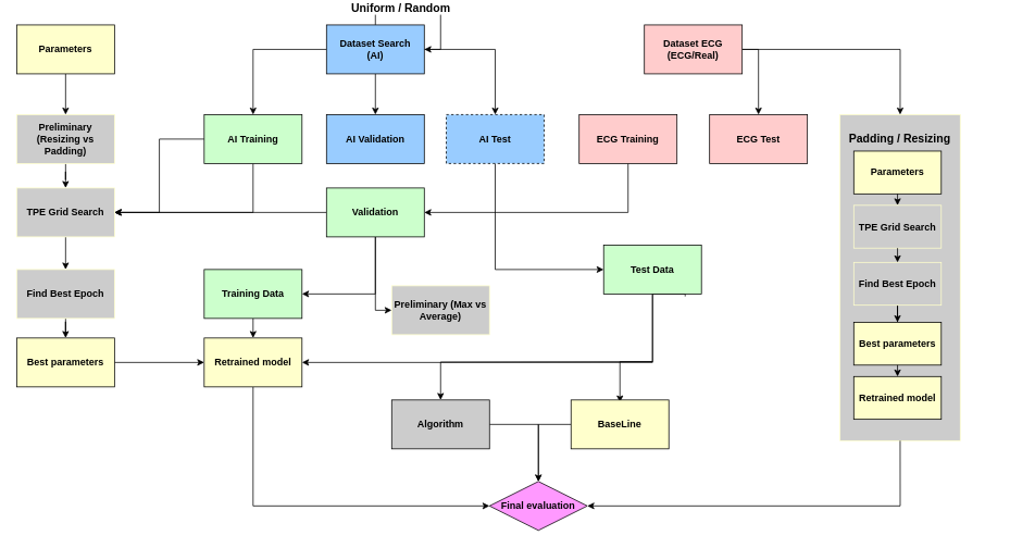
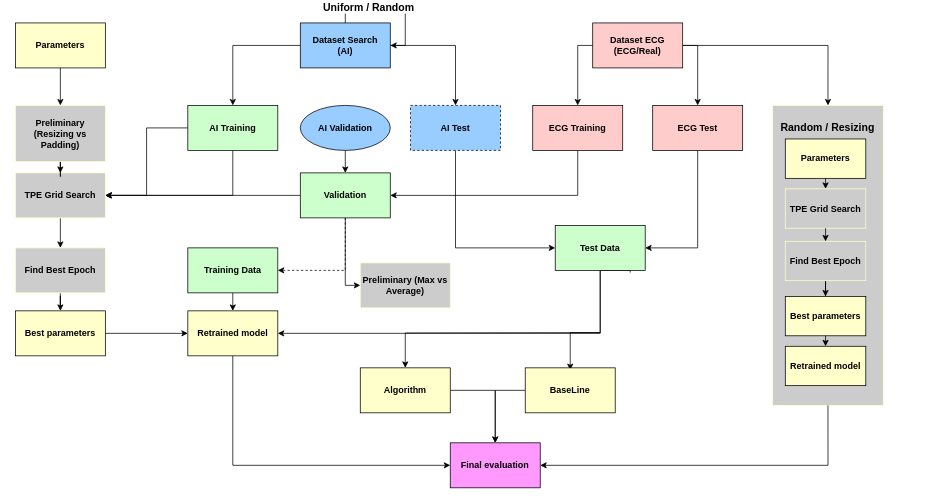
  <mxCell id="0" />
  <mxCell id="1" parent="0" />
  <mxCell id="2" style="edgeStyle=orthogonalEdgeStyle;rounded=0;orthogonalLoop=1;jettySize=auto;html=1;entryX=0.5;entryY=0;entryDx=0;entryDy=0;" parent="1" source="5" target="12" edge="1"><mxGeometry relative="1" as="geometry" /></mxCell>
- <mxCell id="3" style="edgeStyle=orthogonalEdgeStyle;rounded=0;orthogonalLoop=1;jettySize=auto;html=1;exitX=0.5;exitY=1;exitDx=0;exitDy=0;entryX=0.5;entryY=0;entryDx=0;entryDy=0;" parent="1" source="5" target="14" edge="1"><mxGeometry relative="1" as="geometry" /></mxCell>
  <mxCell id="4" style="edgeStyle=orthogonalEdgeStyle;rounded=0;orthogonalLoop=1;jettySize=auto;html=1;exitX=1;exitY=0.5;exitDx=0;exitDy=0;entryX=0.5;entryY=0;entryDx=0;entryDy=0;" parent="1" source="5" target="16" edge="1"><mxGeometry relative="1" as="geometry" /></mxCell>
  <mxCell id="5" value="&lt;div&gt;&lt;b&gt;Dataset Search &lt;br&gt;&lt;/b&gt;&lt;/div&gt;&lt;div&gt;&lt;b&gt;(AI)&lt;/b&gt;&lt;/div&gt;" style="rounded=0;whiteSpace=wrap;html=1;fillColor=#99CCFF;" parent="1" vertex="1"><mxGeometry x="400" y="20" width="120" height="60" as="geometry" /></mxCell>
+ <mxCell id="6" style="edgeStyle=orthogonalEdgeStyle;rounded=0;orthogonalLoop=1;jettySize=auto;html=1;exitX=0;exitY=0.5;exitDx=0;exitDy=0;entryX=0.5;entryY=0;entryDx=0;entryDy=0;" parent="1" source="9" target="18" edge="1"><mxGeometry relative="1" as="geometry" /></mxCell>
  <mxCell id="7" style="edgeStyle=orthogonalEdgeStyle;rounded=0;orthogonalLoop=1;jettySize=auto;html=1;exitX=1;exitY=0.5;exitDx=0;exitDy=0;entryX=0.5;entryY=0;entryDx=0;entryDy=0;" parent="1" source="9" target="20" edge="1"><mxGeometry relative="1" as="geometry" /></mxCell>
  <mxCell id="8" style="edgeStyle=orthogonalEdgeStyle;rounded=0;orthogonalLoop=1;jettySize=auto;html=1;exitX=1;exitY=0.5;exitDx=0;exitDy=0;entryX=0.5;entryY=0;entryDx=0;entryDy=0;" parent="1" source="9" target="45" edge="1"><mxGeometry relative="1" as="geometry"><mxPoint x="1120" y="120" as="targetPoint" /></mxGeometry></mxCell>
  <mxCell id="9" value="&lt;b&gt;Dataset ECG (ECG/Real)&lt;/b&gt;" style="rounded=0;whiteSpace=wrap;html=1;fillColor=#FFCCCC;" parent="1" vertex="1"><mxGeometry x="790" y="20" width="120" height="60" as="geometry" /></mxCell>
  <mxCell id="10" style="edgeStyle=orthogonalEdgeStyle;rounded=0;orthogonalLoop=1;jettySize=auto;html=1;exitX=0.5;exitY=1;exitDx=0;exitDy=0;entryX=1;entryY=0.5;entryDx=0;entryDy=0;" parent="1" source="12" target="24" edge="1"><mxGeometry relative="1" as="geometry" /></mxCell>
  <mxCell id="11" style="edgeStyle=orthogonalEdgeStyle;rounded=0;orthogonalLoop=1;jettySize=auto;html=1;exitX=0;exitY=0.5;exitDx=0;exitDy=0;entryX=1;entryY=0.5;entryDx=0;entryDy=0;" parent="1" source="12" target="24" edge="1"><mxGeometry relative="1" as="geometry" /></mxCell>
  <mxCell id="12" value="&lt;b&gt;AI Training&lt;/b&gt;" style="rounded=0;whiteSpace=wrap;html=1;fillColor=#ccffcc;" parent="1" vertex="1"><mxGeometry x="250" y="130" width="120" height="60" as="geometry" /></mxCell>
- <mxCell id="14" value="&lt;b&gt;AI Validation&lt;/b&gt;" style="rounded=0;whiteSpace=wrap;html=1;fillColor=#99CCFF;" parent="1" vertex="1"><mxGeometry x="400" y="130" width="120" height="60" as="geometry" /></mxCell>
+ <mxCell id="13" style="edgeStyle=orthogonalEdgeStyle;rounded=0;orthogonalLoop=1;jettySize=auto;html=1;exitX=0.5;exitY=1;exitDx=0;exitDy=0;entryX=0.5;entryY=0;entryDx=0;entryDy=0;" parent="1" source="14" target="33" edge="1"><mxGeometry relative="1" as="geometry" /></mxCell>
+ <mxCell id="14" value="&lt;b&gt;AI Validation&lt;/b&gt;" style="ellipse;whiteSpace=wrap;html=1;fillColor=#99CCFF;" parent="1" vertex="1"><mxGeometry x="400" y="130" width="120" height="60" as="geometry" /></mxCell>
  <mxCell id="15" style="edgeStyle=orthogonalEdgeStyle;rounded=0;orthogonalLoop=1;jettySize=auto;html=1;exitX=0.5;exitY=1;exitDx=0;exitDy=0;entryX=0;entryY=0.5;entryDx=0;entryDy=0;" parent="1" source="16" target="39" edge="1"><mxGeometry relative="1" as="geometry" /></mxCell>
  <mxCell id="16" value="&lt;b&gt;AI Test&lt;/b&gt;" style="rounded=0;whiteSpace=wrap;html=1;fillColor=#99CCFF;dashed=1;" parent="1" vertex="1"><mxGeometry x="547" y="130" width="120" height="60" as="geometry" /></mxCell>
  <mxCell id="17" style="edgeStyle=orthogonalEdgeStyle;rounded=0;orthogonalLoop=1;jettySize=auto;html=1;exitX=0.5;exitY=1;exitDx=0;exitDy=0;entryX=1;entryY=0.5;entryDx=0;entryDy=0;" parent="1" source="18" target="33" edge="1"><mxGeometry relative="1" as="geometry" /></mxCell>
  <mxCell id="18" value="&lt;b&gt;ECG Training&lt;/b&gt;" style="rounded=0;whiteSpace=wrap;html=1;fillColor=#FFCCCC;" parent="1" vertex="1"><mxGeometry x="710" y="130" width="120" height="60" as="geometry" /></mxCell>
+ <mxCell id="19" style="edgeStyle=orthogonalEdgeStyle;rounded=0;orthogonalLoop=1;jettySize=auto;html=1;exitX=0.5;exitY=1;exitDx=0;exitDy=0;entryX=1;entryY=0.5;entryDx=0;entryDy=0;" parent="1" source="20" target="39" edge="1"><mxGeometry relative="1" as="geometry" /></mxCell>
  <mxCell id="20" value="&lt;b&gt;ECG Test&lt;/b&gt;" style="rounded=0;whiteSpace=wrap;html=1;fillColor=#FFCCCC;" parent="1" vertex="1"><mxGeometry x="870" y="130" width="120" height="60" as="geometry" /></mxCell>
  <mxCell id="21" style="edgeStyle=orthogonalEdgeStyle;rounded=0;orthogonalLoop=1;jettySize=auto;html=1;exitX=0.5;exitY=1;exitDx=0;exitDy=0;" parent="1" source="22" target="60" edge="1"><mxGeometry relative="1" as="geometry" /></mxCell>
  <mxCell id="22" value="&lt;b&gt;Parameters&lt;/b&gt;" style="rounded=0;whiteSpace=wrap;html=1;fillColor=#FFFFCC;" parent="1" vertex="1"><mxGeometry x="20" y="20" width="120" height="60" as="geometry" /></mxCell>
  <mxCell id="23" style="edgeStyle=orthogonalEdgeStyle;rounded=0;orthogonalLoop=1;jettySize=auto;html=1;exitX=0.5;exitY=1;exitDx=0;exitDy=0;entryX=0.5;entryY=0;entryDx=0;entryDy=0;" parent="1" source="24" target="43" edge="1"><mxGeometry relative="1" as="geometry" /></mxCell>
  <mxCell id="24" value="&lt;b&gt;TPE Grid Search&lt;/b&gt;" style="rounded=0;whiteSpace=wrap;html=1;strokeColor=#FFFFCC;fillColor=#CCCCCC;" parent="1" vertex="1"><mxGeometry x="20" y="220" width="120" height="60" as="geometry" /></mxCell>
  <mxCell id="25" style="edgeStyle=orthogonalEdgeStyle;rounded=0;orthogonalLoop=1;jettySize=auto;html=1;exitX=1;exitY=0.5;exitDx=0;exitDy=0;entryX=0;entryY=0.5;entryDx=0;entryDy=0;" parent="1" source="26" target="28" edge="1"><mxGeometry relative="1" as="geometry" /></mxCell>
  <mxCell id="26" value="&lt;b&gt;Best parameters&lt;/b&gt;" style="rounded=0;whiteSpace=wrap;html=1;fillColor=#FFFFCC;" parent="1" vertex="1"><mxGeometry x="20" y="404" width="120" height="60" as="geometry" /></mxCell>
  <mxCell id="27" style="edgeStyle=orthogonalEdgeStyle;rounded=0;orthogonalLoop=1;jettySize=auto;html=1;exitX=0.5;exitY=1;exitDx=0;exitDy=0;entryX=0;entryY=0.5;entryDx=0;entryDy=0;" parent="1" source="28" target="29" edge="1"><mxGeometry relative="1" as="geometry" /></mxCell>
  <mxCell id="28" value="&lt;b&gt;Retrained model&lt;/b&gt;" style="rounded=0;whiteSpace=wrap;html=1;fillColor=#FFFFCC;" parent="1" vertex="1"><mxGeometry x="250" y="404" width="120" height="60" as="geometry" /></mxCell>
- <mxCell id="29" value="&lt;b&gt;Final evaluation&lt;/b&gt;" style="rhombus;whiteSpace=wrap;html=1;fillColor=#FF99FF;" parent="1" vertex="1"><mxGeometry x="600" y="580" width="120" height="60" as="geometry" /></mxCell>
+ <mxCell id="29" value="&lt;b&gt;Final evaluation&lt;/b&gt;" style="rounded=0;whiteSpace=wrap;html=1;fillColor=#FF99FF;" parent="1" vertex="1"><mxGeometry x="600" y="580" width="120" height="60" as="geometry" /></mxCell>
  <mxCell id="30" style="edgeStyle=orthogonalEdgeStyle;rounded=0;orthogonalLoop=1;jettySize=auto;html=1;exitX=0;exitY=0.5;exitDx=0;exitDy=0;entryX=1;entryY=0.5;entryDx=0;entryDy=0;" parent="1" source="33" target="24" edge="1"><mxGeometry relative="1" as="geometry" /></mxCell>
- <mxCell id="31" style="edgeStyle=orthogonalEdgeStyle;rounded=0;orthogonalLoop=1;jettySize=auto;html=1;exitX=0.5;exitY=1;exitDx=0;exitDy=0;entryX=1;entryY=0.5;entryDx=0;entryDy=0;" parent="1" source="33" target="35" edge="1"><mxGeometry relative="1" as="geometry" /></mxCell>
+ <mxCell id="31" style="edgeStyle=orthogonalEdgeStyle;rounded=0;orthogonalLoop=1;jettySize=auto;html=1;exitX=0.5;exitY=1;exitDx=0;exitDy=0;entryX=1;entryY=0.5;entryDx=0;entryDy=0;dashed=1;" parent="1" source="33" target="35" edge="1"><mxGeometry relative="1" as="geometry" /></mxCell>
  <mxCell id="32" style="edgeStyle=orthogonalEdgeStyle;rounded=0;orthogonalLoop=1;jettySize=auto;html=1;exitX=0.5;exitY=1;exitDx=0;exitDy=0;entryX=0;entryY=0.5;entryDx=0;entryDy=0;" parent="1" source="33" target="61" edge="1"><mxGeometry relative="1" as="geometry" /></mxCell>
  <mxCell id="33" value="&lt;b&gt;Validation&lt;/b&gt;" style="rounded=0;whiteSpace=wrap;html=1;fillColor=#CCFFCC;" parent="1" vertex="1"><mxGeometry x="400" y="220" width="120" height="60" as="geometry" /></mxCell>
  <mxCell id="34" style="edgeStyle=orthogonalEdgeStyle;rounded=0;orthogonalLoop=1;jettySize=auto;html=1;exitX=0.5;exitY=1;exitDx=0;exitDy=0;entryX=0.5;entryY=0;entryDx=0;entryDy=0;" parent="1" source="35" target="28" edge="1"><mxGeometry relative="1" as="geometry" /></mxCell>
  <mxCell id="35" value="&lt;b&gt;Training Data&lt;br&gt;&lt;/b&gt;" style="rounded=0;whiteSpace=wrap;html=1;fillColor=#CCFFCC;" parent="1" vertex="1"><mxGeometry x="250" y="320" width="120" height="60" as="geometry" /></mxCell>
  <mxCell id="36" style="edgeStyle=orthogonalEdgeStyle;rounded=0;orthogonalLoop=1;jettySize=auto;html=1;exitX=0.5;exitY=1;exitDx=0;exitDy=0;entryX=1;entryY=0.5;entryDx=0;entryDy=0;" parent="1" source="39" target="28" edge="1"><mxGeometry relative="1" as="geometry" /></mxCell>
  <mxCell id="37" style="edgeStyle=orthogonalEdgeStyle;rounded=0;orthogonalLoop=1;jettySize=auto;html=1;exitX=0.5;exitY=1;exitDx=0;exitDy=0;entryX=0.5;entryY=0;entryDx=0;entryDy=0;" parent="1" edge="1"><mxGeometry relative="1" as="geometry"><mxPoint x="840" y="353" as="sourcePoint" /><mxPoint x="760" y="483" as="targetPoint" /><Array as="points"><mxPoint x="840" y="350" /><mxPoint x="800" y="350" /><mxPoint x="800" y="433" /><mxPoint x="760" y="433" /></Array></mxGeometry></mxCell>
  <mxCell id="38" style="edgeStyle=orthogonalEdgeStyle;rounded=0;orthogonalLoop=1;jettySize=auto;html=1;exitX=0.5;exitY=1;exitDx=0;exitDy=0;entryX=0.5;entryY=0;entryDx=0;entryDy=0;" parent="1" target="58" edge="1"><mxGeometry relative="1" as="geometry"><mxPoint x="800" y="433" as="sourcePoint" /><mxPoint x="540" y="563" as="targetPoint" /></mxGeometry></mxCell>
  <mxCell id="39" value="&lt;b&gt;Test Data&lt;/b&gt;" style="rounded=0;whiteSpace=wrap;html=1;fillColor=#CCFFCC;" parent="1" vertex="1"><mxGeometry x="740" y="290" width="120" height="60" as="geometry" /></mxCell>
  <mxCell id="40" style="edgeStyle=orthogonalEdgeStyle;rounded=0;orthogonalLoop=1;jettySize=auto;html=1;exitX=0.5;exitY=0;exitDx=0;exitDy=0;entryX=1;entryY=0.5;entryDx=0;entryDy=0;" parent="1" source="5" target="5" edge="1"><mxGeometry relative="1" as="geometry" /></mxCell>
  <mxCell id="41" value="&lt;b&gt;&lt;font style=&quot;font-size: 14px;&quot;&gt;Uniform / Random&lt;br&gt;&lt;/font&gt;&lt;/b&gt;" style="edgeLabel;html=1;align=center;verticalAlign=middle;resizable=0;points=[];" parent="40" vertex="1" connectable="0"><mxGeometry x="-0.412" y="2" relative="1" as="geometry"><mxPoint as="offset" /></mxGeometry></mxCell>
  <mxCell id="42" style="edgeStyle=orthogonalEdgeStyle;rounded=0;orthogonalLoop=1;jettySize=auto;html=1;exitX=0.5;exitY=1;exitDx=0;exitDy=0;" parent="1" source="43" target="26" edge="1"><mxGeometry relative="1" as="geometry" /></mxCell>
  <mxCell id="43" value="&lt;b&gt;Find Best Epoch&lt;br&gt;&lt;/b&gt;" style="rounded=0;whiteSpace=wrap;html=1;strokeColor=#FFFFCC;fillColor=#CCCCCC;" parent="1" vertex="1"><mxGeometry x="20" y="320" width="120" height="60" as="geometry" /></mxCell>
  <mxCell id="44" value="" style="group" parent="1" vertex="1" connectable="0"><mxGeometry x="1020" y="110" width="196.84" height="420" as="geometry" /></mxCell>
  <mxCell id="45" value="" style="rounded=0;whiteSpace=wrap;html=1;strokeColor=#FFFFCC;fillColor=#CCCCCC;" parent="44" vertex="1"><mxGeometry x="10.001" y="20" width="147.499" height="400" as="geometry" /></mxCell>
  <mxCell id="46" value="&lt;b&gt;Parameters&lt;/b&gt;" style="rounded=0;whiteSpace=wrap;html=1;fillColor=#FFFFCC;" parent="44" vertex="1"><mxGeometry x="26.842" y="64.75" width="107.368" height="52.5" as="geometry" /></mxCell>
  <mxCell id="47" value="&lt;b&gt;TPE Grid Search&lt;/b&gt;" style="rounded=0;whiteSpace=wrap;html=1;strokeColor=#FFFFCC;fillColor=#CCCCCC;" parent="44" vertex="1"><mxGeometry x="26.842" y="131.25" width="107.368" height="52.5" as="geometry" /></mxCell>
  <mxCell id="48" style="edgeStyle=orthogonalEdgeStyle;rounded=0;orthogonalLoop=1;jettySize=auto;html=1;exitX=0.5;exitY=1;exitDx=0;exitDy=0;entryX=0.5;entryY=0;entryDx=0;entryDy=0;" parent="44" source="46" target="47" edge="1"><mxGeometry relative="1" as="geometry" /></mxCell>
  <mxCell id="49" value="&lt;b&gt;Best parameters&lt;/b&gt;" style="rounded=0;whiteSpace=wrap;html=1;fillColor=#FFFFCC;" parent="44" vertex="1"><mxGeometry x="26.842" y="274.75" width="107.368" height="52.5" as="geometry" /></mxCell>
  <mxCell id="50" style="edgeStyle=orthogonalEdgeStyle;rounded=0;orthogonalLoop=1;jettySize=auto;html=1;exitX=0.5;exitY=1;exitDx=0;exitDy=0;" parent="44" source="51" target="49" edge="1"><mxGeometry relative="1" as="geometry" /></mxCell>
  <mxCell id="51" value="&lt;b&gt;Find Best Epoch&lt;br&gt;&lt;/b&gt;" style="rounded=0;whiteSpace=wrap;html=1;strokeColor=#FFFFCC;fillColor=#CCCCCC;" parent="44" vertex="1"><mxGeometry x="26.842" y="201.25" width="107.368" height="52.5" as="geometry" /></mxCell>
  <mxCell id="52" style="edgeStyle=orthogonalEdgeStyle;rounded=0;orthogonalLoop=1;jettySize=auto;html=1;exitX=0.5;exitY=1;exitDx=0;exitDy=0;entryX=0.5;entryY=0;entryDx=0;entryDy=0;" parent="44" source="47" target="51" edge="1"><mxGeometry relative="1" as="geometry" /></mxCell>
  <mxCell id="53" value="&lt;b&gt;Retrained model&lt;/b&gt;" style="rounded=0;whiteSpace=wrap;html=1;fillColor=#FFFFCC;" parent="44" vertex="1"><mxGeometry x="26.842" y="341.25" width="107.368" height="52.5" as="geometry" /></mxCell>
  <mxCell id="54" style="edgeStyle=orthogonalEdgeStyle;rounded=0;orthogonalLoop=1;jettySize=auto;html=1;exitX=0.5;exitY=1;exitDx=0;exitDy=0;entryX=0.5;entryY=0;entryDx=0;entryDy=0;" parent="44" source="49" target="53" edge="1"><mxGeometry relative="1" as="geometry" /></mxCell>
- <mxCell id="55" value="&lt;font style=&quot;font-size: 14px;&quot;&gt;&lt;b&gt;Padding / Resizing&lt;/b&gt;&lt;font&gt;&lt;b&gt;&lt;br&gt;&lt;/b&gt;&lt;/font&gt;&lt;/font&gt;" style="text;html=1;strokeColor=none;fillColor=none;align=center;verticalAlign=middle;whiteSpace=wrap;rounded=0;" parent="44" vertex="1"><mxGeometry x="17.17" y="34.75" width="133.16" height="30" as="geometry" /></mxCell>
+ <mxCell id="55" value="&lt;font style=&quot;font-size: 14px;&quot;&gt;&lt;b&gt;Random / Resizing&lt;/b&gt;&lt;font&gt;&lt;b&gt;&lt;br&gt;&lt;/b&gt;&lt;/font&gt;&lt;/font&gt;" style="text;html=1;strokeColor=none;fillColor=none;align=center;verticalAlign=middle;whiteSpace=wrap;rounded=0;" parent="44" vertex="1"><mxGeometry x="17.17" y="34.75" width="133.16" height="30" as="geometry" /></mxCell>
  <mxCell id="56" style="edgeStyle=orthogonalEdgeStyle;rounded=0;orthogonalLoop=1;jettySize=auto;html=1;exitX=0.5;exitY=1;exitDx=0;exitDy=0;entryX=1;entryY=0.5;entryDx=0;entryDy=0;" parent="1" source="45" target="29" edge="1"><mxGeometry relative="1" as="geometry" /></mxCell>
  <mxCell id="57" style="edgeStyle=orthogonalEdgeStyle;rounded=0;orthogonalLoop=1;jettySize=auto;html=1;exitX=1;exitY=0.5;exitDx=0;exitDy=0;entryX=0.5;entryY=0;entryDx=0;entryDy=0;" parent="1" source="58" target="29" edge="1"><mxGeometry relative="1" as="geometry" /></mxCell>
- <mxCell id="58" value="&lt;b&gt;Algorithm&lt;/b&gt;" style="rounded=0;whiteSpace=wrap;html=1;fillColor=#cccccc;" parent="1" vertex="1"><mxGeometry x="480" y="480" width="120" height="60" as="geometry" /></mxCell>
+ <mxCell id="58" value="&lt;b&gt;Algorithm&lt;/b&gt;" style="rounded=0;whiteSpace=wrap;html=1;fillColor=#FFFFCC;" parent="1" vertex="1"><mxGeometry x="480" y="480" width="120" height="60" as="geometry" /></mxCell>
  <mxCell id="59" style="edgeStyle=orthogonalEdgeStyle;rounded=0;orthogonalLoop=1;jettySize=auto;html=1;exitX=0.5;exitY=1;exitDx=0;exitDy=0;" parent="1" source="60" target="24" edge="1"><mxGeometry relative="1" as="geometry" /></mxCell>
- <mxCell id="60" value="&lt;b&gt;Preliminary (Resizing vs Padding)&lt;br&gt;&lt;/b&gt;" style="rounded=0;whiteSpace=wrap;html=1;strokeColor=#FFFFCC;fillColor=#CCCCCC;" parent="1" vertex="1"><mxGeometry x="20" y="130" width="120" height="60" as="geometry" /></mxCell>
+ <mxCell id="60" value="&lt;b&gt;Preliminary (Resizing vs Padding)&lt;br&gt;&lt;/b&gt;" style="rounded=0;whiteSpace=wrap;html=1;strokeColor=#FFFFCC;fillColor=#CCCCCC;" parent="1" vertex="1"><mxGeometry x="20" y="130" width="120" height="75" as="geometry" /></mxCell>
  <mxCell id="61" value="&lt;b&gt;Preliminary (Max vs Average)&lt;br&gt;&lt;/b&gt;" style="rounded=0;whiteSpace=wrap;html=1;strokeColor=#FFFFCC;fillColor=#CCCCCC;" parent="1" vertex="1"><mxGeometry x="480" y="340" width="120" height="60" as="geometry" /></mxCell>
  <mxCell id="62" style="edgeStyle=orthogonalEdgeStyle;rounded=0;orthogonalLoop=1;jettySize=auto;html=1;exitX=0;exitY=0.5;exitDx=0;exitDy=0;endArrow=open;" parent="1" source="63" target="29" edge="1"><mxGeometry relative="1" as="geometry" /></mxCell>
  <mxCell id="63" value="&lt;b&gt;BaseLine&lt;/b&gt;" style="rounded=0;whiteSpace=wrap;html=1;fillColor=#FFFFCC;" parent="1" vertex="1"><mxGeometry x="700" y="480" width="120" height="60" as="geometry" /></mxCell>
